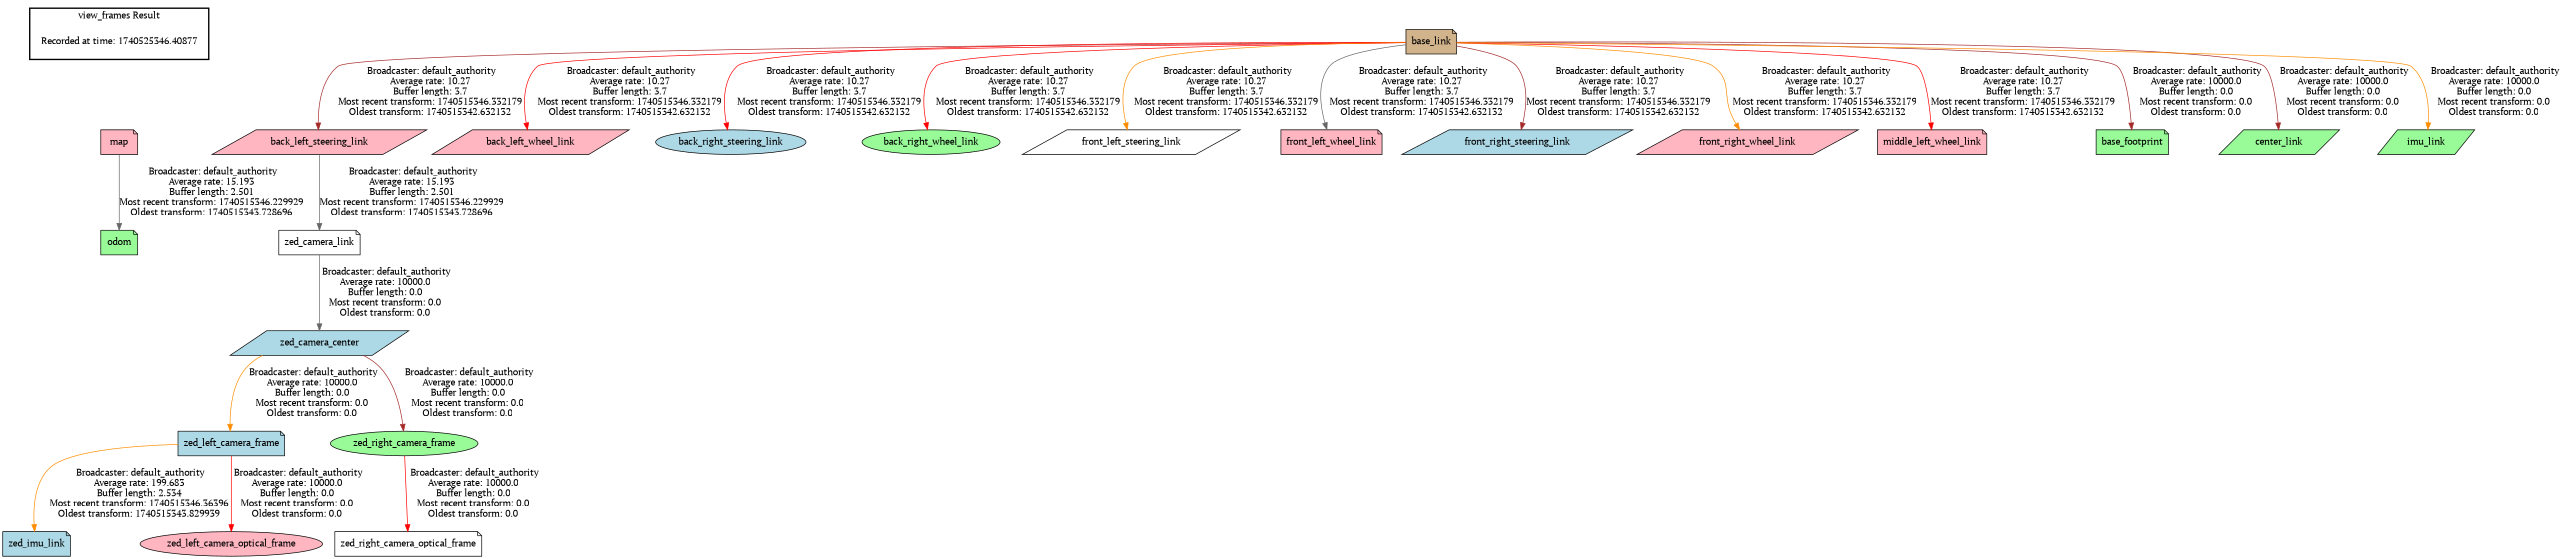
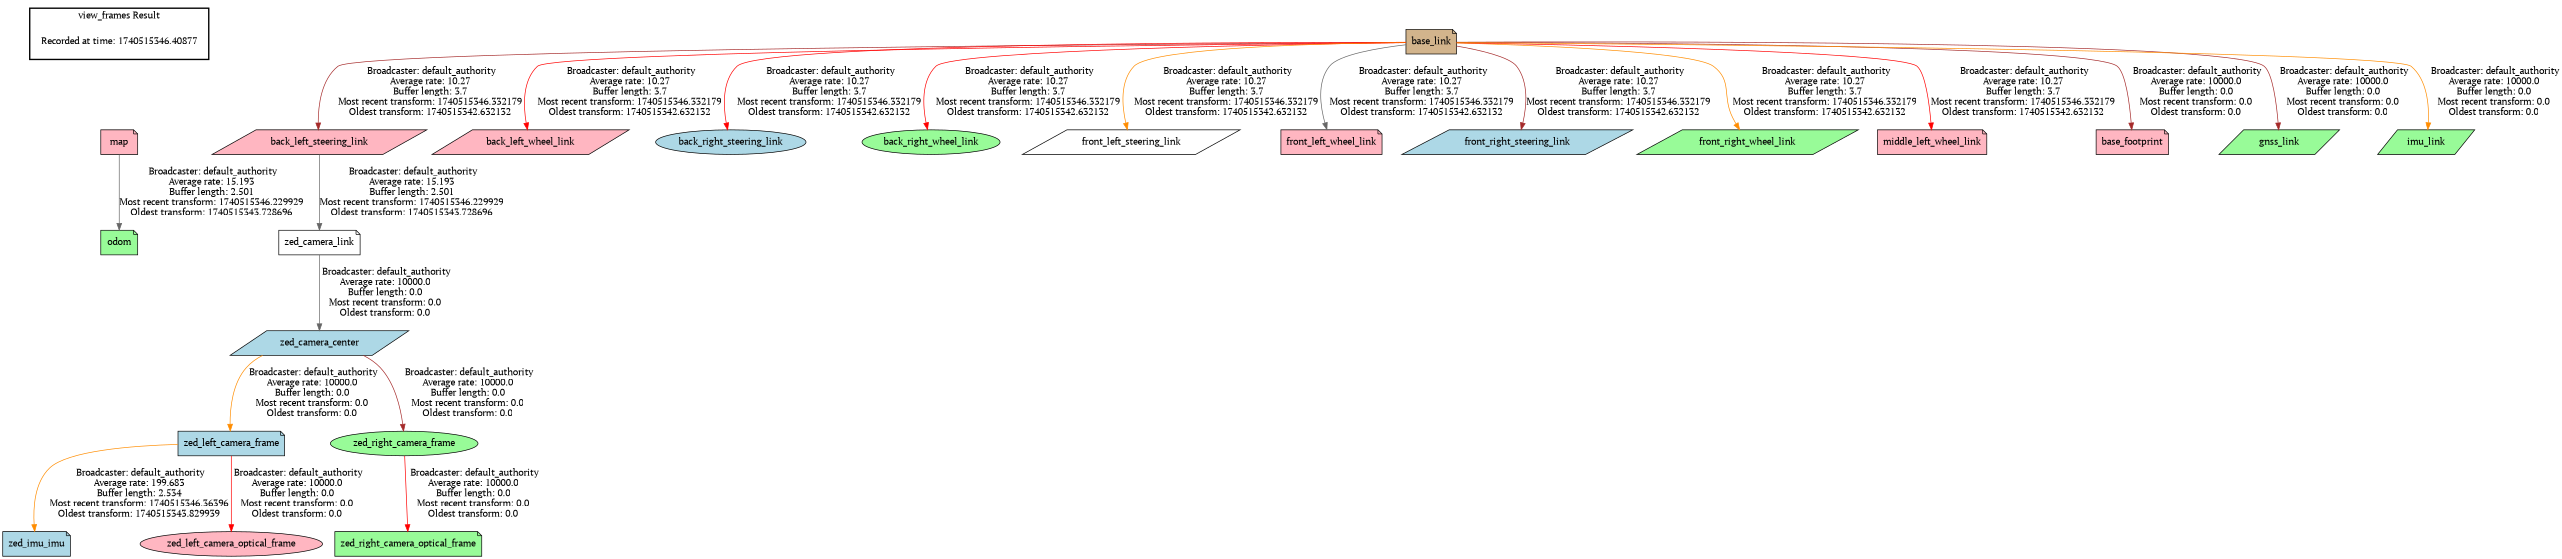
  digraph {
    fontname="PT Serif"
    node [fillcolor=lightpink fontname="PT Serif" shape=note style=filled]
    edge [fontname="PT Serif" color=red]
-   "Recorded at time: 1740515346.40877" [fillcolor=white shape=plaintext label="Recorded at time: 1740525346.40877"]
+   "Recorded at time: 1740515346.40877" [fillcolor=white shape=plaintext]
    map
    base_link [fillcolor=tan]
    back_left_steering_link [shape=parallelogram]
    back_left_wheel_link [shape=parallelogram]
    back_right_steering_link [fillcolor=lightblue shape=ellipse]
    back_right_wheel_link [fillcolor=palegreen shape=ellipse]
    front_left_steering_link [fillcolor=white shape=parallelogram]
    front_left_wheel_link
    front_right_steering_link [fillcolor=lightblue shape=parallelogram]
-   front_right_wheel_link [shape=parallelogram]
+   front_right_wheel_link [fillcolor=palegreen shape=parallelogram]
    middle_left_wheel_link
-   base_footprint [fillcolor=palegreen]
-   gnss_link [fillcolor=palegreen shape=parallelogram label=center_link]
+   base_footprint
+   gnss_link [fillcolor=palegreen shape=parallelogram]
    imu_link [fillcolor=palegreen shape=parallelogram]
    zed_camera_link [fillcolor=white]
    zed_left_camera_frame [fillcolor=lightblue]
-   zed_imu_link [fillcolor=lightblue]
+   zed_imu_link [fillcolor=lightblue label=zed_imu_imu]
    zed_left_camera_optical_frame [shape=ellipse]
    zed_camera_center [fillcolor=lightblue shape=parallelogram]
    zed_right_camera_frame [fillcolor=palegreen shape=ellipse]
-   zed_right_camera_optical_frame [fillcolor=white]
+   zed_right_camera_optical_frame [fillcolor=palegreen]
    odom [fillcolor=palegreen]
    subgraph cluster_1 {
      color=black
      label="view_frames Result"
      style=bold
      "Recorded at time: 1740515346.40877"
    }
    "Recorded at time: 1740515346.40877" -> map [style=invis color=""]
    map -> odom [color=gray40 label=" Broadcaster: default_authority\nAverage rate: 15.193\nBuffer length: 2.501\nMost recent transform: 1740515346.229929\nOldest transform: 1740515343.728696\n"]
    base_link -> back_left_steering_link [color=brown label=" Broadcaster: default_authority\nAverage rate: 10.27\nBuffer length: 3.7\nMost recent transform: 1740515346.332179\nOldest transform: 1740515342.632132\n"]
    base_link -> back_left_wheel_link [label=" Broadcaster: default_authority\nAverage rate: 10.27\nBuffer length: 3.7\nMost recent transform: 1740515346.332179\nOldest transform: 1740515342.632132\n"]
    base_link -> back_right_steering_link [label=" Broadcaster: default_authority\nAverage rate: 10.27\nBuffer length: 3.7\nMost recent transform: 1740515346.332179\nOldest transform: 1740515342.632132\n"]
    base_link -> back_right_wheel_link [label=" Broadcaster: default_authority\nAverage rate: 10.27\nBuffer length: 3.7\nMost recent transform: 1740515346.332179\nOldest transform: 1740515342.632132\n"]
    base_link -> front_left_steering_link [color=darkorange label=" Broadcaster: default_authority\nAverage rate: 10.27\nBuffer length: 3.7\nMost recent transform: 1740515346.332179\nOldest transform: 1740515342.632132\n"]
    base_link -> front_left_wheel_link [color=gray40 label=" Broadcaster: default_authority\nAverage rate: 10.27\nBuffer length: 3.7\nMost recent transform: 1740515346.332179\nOldest transform: 1740515342.632132\n"]
    base_link -> front_right_steering_link [color=brown label=" Broadcaster: default_authority\nAverage rate: 10.27\nBuffer length: 3.7\nMost recent transform: 1740515346.332179\nOldest transform: 1740515342.632132\n"]
    base_link -> front_right_wheel_link [color=darkorange label=" Broadcaster: default_authority\nAverage rate: 10.27\nBuffer length: 3.7\nMost recent transform: 1740515346.332179\nOldest transform: 1740515342.632132\n"]
    base_link -> middle_left_wheel_link [label=" Broadcaster: default_authority\nAverage rate: 10.27\nBuffer length: 3.7\nMost recent transform: 1740515346.332179\nOldest transform: 1740515342.632132\n"]
    base_link -> base_footprint [color=brown label=" Broadcaster: default_authority\nAverage rate: 10000.0\nBuffer length: 0.0\nMost recent transform: 0.0\nOldest transform: 0.0\n"]
    base_link -> gnss_link [color=brown label=" Broadcaster: default_authority\nAverage rate: 10000.0\nBuffer length: 0.0\nMost recent transform: 0.0\nOldest transform: 0.0\n"]
    base_link -> imu_link [color=darkorange label=" Broadcaster: default_authority\nAverage rate: 10000.0\nBuffer length: 0.0\nMost recent transform: 0.0\nOldest transform: 0.0\n"]
    back_left_steering_link -> zed_camera_link [color=gray40 label=" Broadcaster: default_authority\nAverage rate: 15.193\nBuffer length: 2.501\nMost recent transform: 1740515346.229929\nOldest transform: 1740515343.728696\n"]
    zed_camera_link -> zed_camera_center [color=gray40 label=" Broadcaster: default_authority\nAverage rate: 10000.0\nBuffer length: 0.0\nMost recent transform: 0.0\nOldest transform: 0.0\n"]
    zed_left_camera_frame -> zed_imu_link [color=darkorange label=" Broadcaster: default_authority\nAverage rate: 199.683\nBuffer length: 2.534\nMost recent transform: 1740515346.36396\nOldest transform: 1740515343.829939\n"]
    zed_left_camera_frame -> zed_left_camera_optical_frame [label=" Broadcaster: default_authority\nAverage rate: 10000.0\nBuffer length: 0.0\nMost recent transform: 0.0\nOldest transform: 0.0\n"]
    zed_camera_center -> zed_left_camera_frame [color=darkorange label=" Broadcaster: default_authority\nAverage rate: 10000.0\nBuffer length: 0.0\nMost recent transform: 0.0\nOldest transform: 0.0\n"]
    zed_camera_center -> zed_right_camera_frame [color=brown label=" Broadcaster: default_authority\nAverage rate: 10000.0\nBuffer length: 0.0\nMost recent transform: 0.0\nOldest transform: 0.0\n"]
    zed_right_camera_frame -> zed_right_camera_optical_frame [label=" Broadcaster: default_authority\nAverage rate: 10000.0\nBuffer length: 0.0\nMost recent transform: 0.0\nOldest transform: 0.0\n"]
  }
